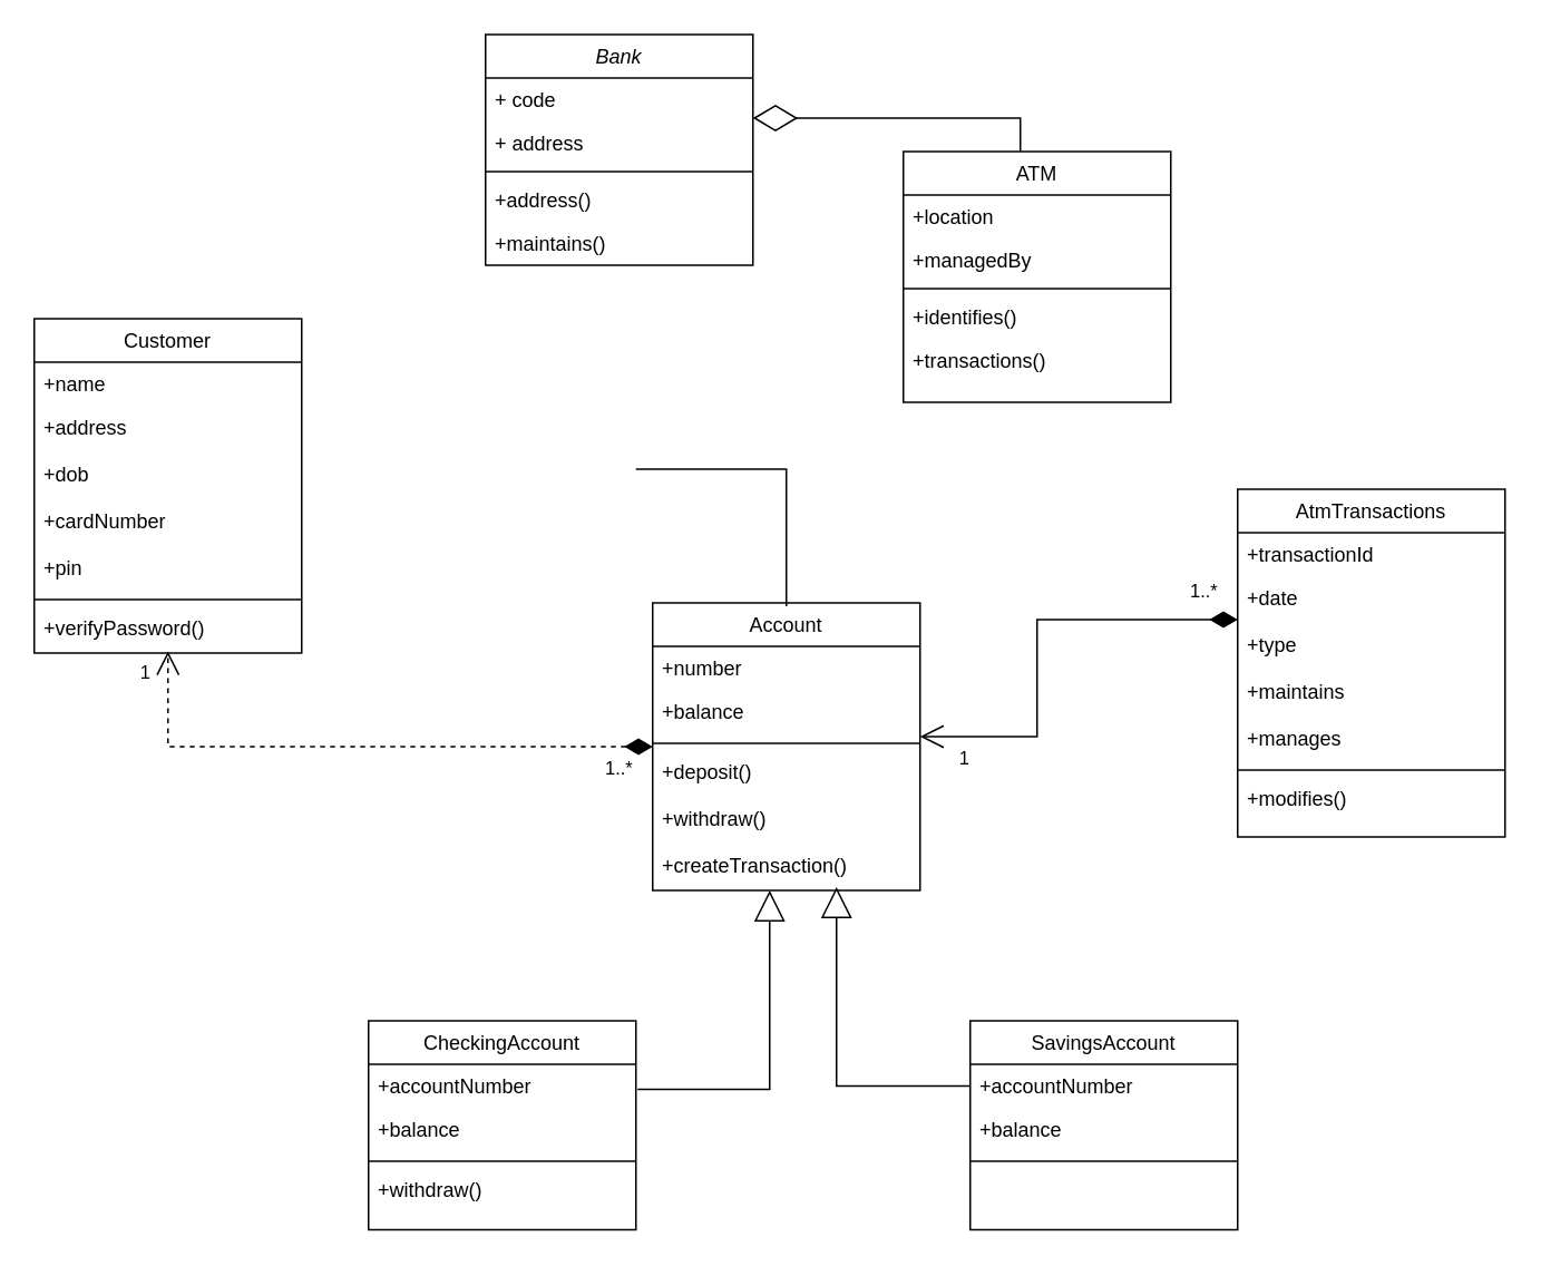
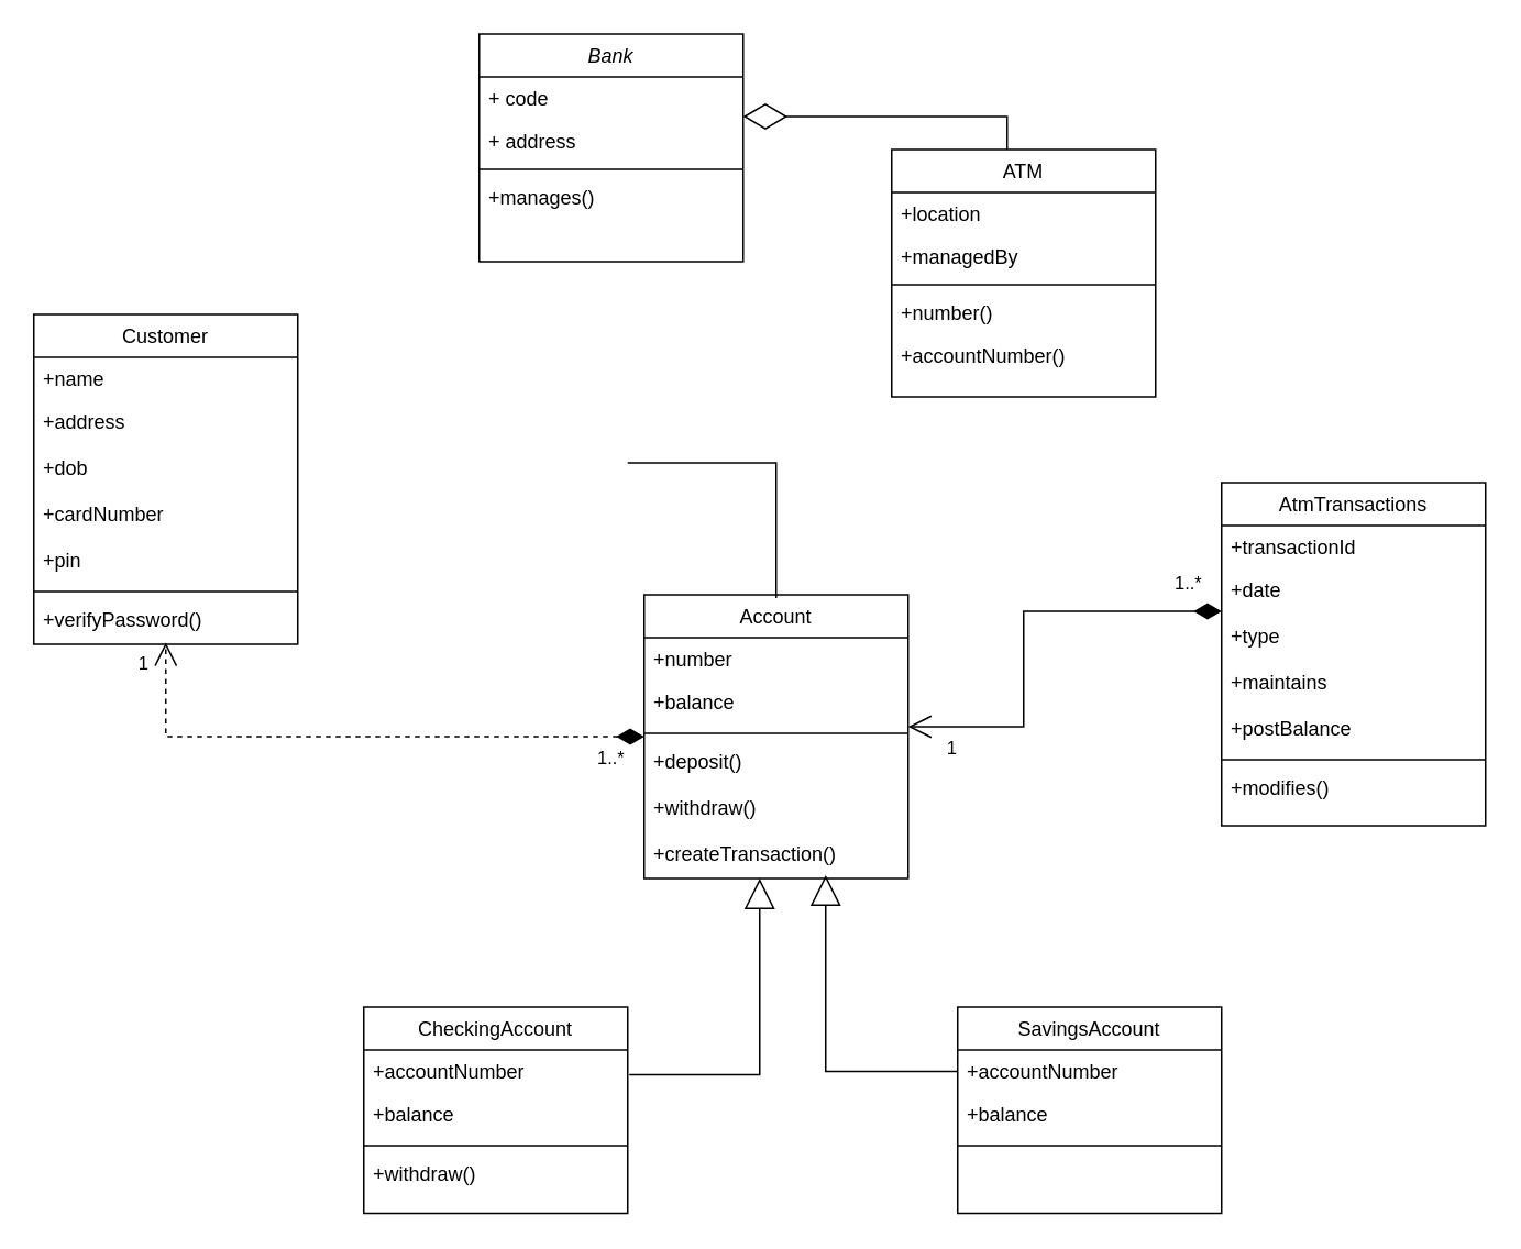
  <mxCell id="0" />
  <mxCell id="1" parent="0" />
  <mxCell id="2" value="Bank" style="swimlane;fontStyle=2;align=center;verticalAlign=top;childLayout=stackLayout;horizontal=1;startSize=26;horizontalStack=0;resizeParent=1;resizeLast=0;collapsible=1;marginBottom=0;rounded=0;shadow=0;strokeWidth=1;" parent="1" vertex="1"><mxGeometry x="290" y="20" width="160" height="138" as="geometry"><mxRectangle x="230" y="140" width="160" height="26" as="alternateBounds" /></mxGeometry></mxCell>
  <mxCell id="3" value="+ code" style="text;align=left;verticalAlign=top;spacingLeft=4;spacingRight=4;overflow=hidden;rotatable=0;points=[[0,0.5],[1,0.5]];portConstraint=eastwest;" parent="2" vertex="1"><mxGeometry y="26" width="160" height="26" as="geometry" /></mxCell>
  <mxCell id="4" value="+ address" style="text;align=left;verticalAlign=top;spacingLeft=4;spacingRight=4;overflow=hidden;rotatable=0;points=[[0,0.5],[1,0.5]];portConstraint=eastwest;rounded=0;shadow=0;html=0;" parent="2" vertex="1"><mxGeometry y="52" width="160" height="26" as="geometry" /></mxCell>
  <mxCell id="5" value="" style="line;html=1;strokeWidth=1;align=left;verticalAlign=middle;spacingTop=-1;spacingLeft=3;spacingRight=3;rotatable=0;labelPosition=right;points=[];portConstraint=eastwest;" parent="2" vertex="1"><mxGeometry y="78" width="160" height="8" as="geometry" /></mxCell>
- <mxCell id="6" value="+address()&#10;" style="text;align=left;verticalAlign=top;spacingLeft=4;spacingRight=4;overflow=hidden;rotatable=0;points=[[0,0.5],[1,0.5]];portConstraint=eastwest;" parent="2" vertex="1"><mxGeometry y="86" width="160" height="26" as="geometry" /></mxCell>
+ <mxCell id="6" value="+manages()&#10;" style="text;align=left;verticalAlign=top;spacingLeft=4;spacingRight=4;overflow=hidden;rotatable=0;points=[[0,0.5],[1,0.5]];portConstraint=eastwest;" parent="2" vertex="1"><mxGeometry y="86" width="160" height="26" as="geometry" /></mxCell>
  <mxCell id="7" value="Customer" style="swimlane;fontStyle=0;align=center;verticalAlign=top;childLayout=stackLayout;horizontal=1;startSize=26;horizontalStack=0;resizeParent=1;resizeLast=0;collapsible=1;marginBottom=0;rounded=0;shadow=0;strokeWidth=1;" parent="1" vertex="1"><mxGeometry x="20" y="190" width="160" height="200" as="geometry"><mxRectangle x="120" y="360" width="160" height="26" as="alternateBounds" /></mxGeometry></mxCell>
  <mxCell id="8" value="+name&#10;&#10;" style="text;align=left;verticalAlign=top;spacingLeft=4;spacingRight=4;overflow=hidden;rotatable=0;points=[[0,0.5],[1,0.5]];portConstraint=eastwest;" parent="7" vertex="1"><mxGeometry y="26" width="160" height="26" as="geometry" /></mxCell>
  <mxCell id="9" value="+address" style="text;align=left;verticalAlign=top;spacingLeft=4;spacingRight=4;overflow=hidden;rotatable=0;points=[[0,0.5],[1,0.5]];portConstraint=eastwest;rounded=0;shadow=0;html=0;" parent="7" vertex="1"><mxGeometry y="52" width="160" height="28" as="geometry" /></mxCell>
  <mxCell id="10" value="+dob&#10;" style="text;align=left;verticalAlign=top;spacingLeft=4;spacingRight=4;overflow=hidden;rotatable=0;points=[[0,0.5],[1,0.5]];portConstraint=eastwest;rounded=0;shadow=0;html=0;" vertex="1" parent="7"><mxGeometry y="80" width="160" height="28" as="geometry" /></mxCell>
  <mxCell id="11" value="+cardNumber&#10;" style="text;align=left;verticalAlign=top;spacingLeft=4;spacingRight=4;overflow=hidden;rotatable=0;points=[[0,0.5],[1,0.5]];portConstraint=eastwest;rounded=0;shadow=0;html=0;" vertex="1" parent="7"><mxGeometry y="108" width="160" height="28" as="geometry" /></mxCell>
  <mxCell id="12" value="+pin" style="text;align=left;verticalAlign=top;spacingLeft=4;spacingRight=4;overflow=hidden;rotatable=0;points=[[0,0.5],[1,0.5]];portConstraint=eastwest;rounded=0;shadow=0;html=0;" vertex="1" parent="7"><mxGeometry y="136" width="160" height="28" as="geometry" /></mxCell>
  <mxCell id="13" value="" style="line;html=1;strokeWidth=1;align=left;verticalAlign=middle;spacingTop=-1;spacingLeft=3;spacingRight=3;rotatable=0;labelPosition=right;points=[];portConstraint=eastwest;" parent="7" vertex="1"><mxGeometry y="164" width="160" height="8" as="geometry" /></mxCell>
  <mxCell id="14" value="+verifyPassword()" style="text;align=left;verticalAlign=top;spacingLeft=4;spacingRight=4;overflow=hidden;rotatable=0;points=[[0,0.5],[1,0.5]];portConstraint=eastwest;fontStyle=0" parent="7" vertex="1"><mxGeometry y="172" width="160" height="26" as="geometry" /></mxCell>
  <mxCell id="15" value="Account" style="swimlane;fontStyle=0;align=center;verticalAlign=top;childLayout=stackLayout;horizontal=1;startSize=26;horizontalStack=0;resizeParent=1;resizeLast=0;collapsible=1;marginBottom=0;rounded=0;shadow=0;strokeWidth=1;" parent="1" vertex="1"><mxGeometry x="390" y="360" width="160" height="172" as="geometry"><mxRectangle x="340" y="380" width="170" height="26" as="alternateBounds" /></mxGeometry></mxCell>
  <mxCell id="16" value="+number" style="text;align=left;verticalAlign=top;spacingLeft=4;spacingRight=4;overflow=hidden;rotatable=0;points=[[0,0.5],[1,0.5]];portConstraint=eastwest;" parent="15" vertex="1"><mxGeometry y="26" width="160" height="26" as="geometry" /></mxCell>
  <mxCell id="17" value="+balance" style="text;align=left;verticalAlign=top;spacingLeft=4;spacingRight=4;overflow=hidden;rotatable=0;points=[[0,0.5],[1,0.5]];portConstraint=eastwest;" vertex="1" parent="15"><mxGeometry y="52" width="160" height="28" as="geometry" /></mxCell>
  <mxCell id="18" value="" style="line;html=1;strokeWidth=1;align=left;verticalAlign=middle;spacingTop=-1;spacingLeft=3;spacingRight=3;rotatable=0;labelPosition=right;points=[];portConstraint=eastwest;" parent="15" vertex="1"><mxGeometry y="80" width="160" height="8" as="geometry" /></mxCell>
  <mxCell id="19" value="+deposit()" style="text;align=left;verticalAlign=top;spacingLeft=4;spacingRight=4;overflow=hidden;rotatable=0;points=[[0,0.5],[1,0.5]];portConstraint=eastwest;" vertex="1" parent="15"><mxGeometry y="88" width="160" height="28" as="geometry" /></mxCell>
  <mxCell id="20" value="+withdraw()" style="text;align=left;verticalAlign=top;spacingLeft=4;spacingRight=4;overflow=hidden;rotatable=0;points=[[0,0.5],[1,0.5]];portConstraint=eastwest;" vertex="1" parent="15"><mxGeometry y="116" width="160" height="28" as="geometry" /></mxCell>
  <mxCell id="21" value="+createTransaction()" style="text;align=left;verticalAlign=top;spacingLeft=4;spacingRight=4;overflow=hidden;rotatable=0;points=[[0,0.5],[1,0.5]];portConstraint=eastwest;" vertex="1" parent="15"><mxGeometry y="144" width="160" height="28" as="geometry" /></mxCell>
  <mxCell id="22" value="ATM" style="swimlane;fontStyle=0;align=center;verticalAlign=top;childLayout=stackLayout;horizontal=1;startSize=26;horizontalStack=0;resizeParent=1;resizeLast=0;collapsible=1;marginBottom=0;rounded=0;shadow=0;strokeWidth=1;" parent="1" vertex="1"><mxGeometry x="540" y="90" width="160" height="150" as="geometry"><mxRectangle x="550" y="140" width="160" height="26" as="alternateBounds" /></mxGeometry></mxCell>
  <mxCell id="23" value="+location" style="text;align=left;verticalAlign=top;spacingLeft=4;spacingRight=4;overflow=hidden;rotatable=0;points=[[0,0.5],[1,0.5]];portConstraint=eastwest;rounded=0;shadow=0;html=0;" parent="22" vertex="1"><mxGeometry y="26" width="160" height="26" as="geometry" /></mxCell>
  <mxCell id="24" value="+managedBy" style="text;align=left;verticalAlign=top;spacingLeft=4;spacingRight=4;overflow=hidden;rotatable=0;points=[[0,0.5],[1,0.5]];portConstraint=eastwest;rounded=0;shadow=0;html=0;" parent="22" vertex="1"><mxGeometry y="52" width="160" height="26" as="geometry" /></mxCell>
  <mxCell id="25" value="" style="line;html=1;strokeWidth=1;align=left;verticalAlign=middle;spacingTop=-1;spacingLeft=3;spacingRight=3;rotatable=0;labelPosition=right;points=[];portConstraint=eastwest;" parent="22" vertex="1"><mxGeometry y="78" width="160" height="8" as="geometry" /></mxCell>
- <mxCell id="26" value="+identifies()" style="text;align=left;verticalAlign=top;spacingLeft=4;spacingRight=4;overflow=hidden;rotatable=0;points=[[0,0.5],[1,0.5]];portConstraint=eastwest;" parent="22" vertex="1"><mxGeometry y="86" width="160" height="26" as="geometry" /></mxCell>
- <mxCell id="27" value="+transactions()" style="text;align=left;verticalAlign=top;spacingLeft=4;spacingRight=4;overflow=hidden;rotatable=0;points=[[0,0.5],[1,0.5]];portConstraint=eastwest;" parent="22" vertex="1"><mxGeometry y="112" width="160" height="26" as="geometry" /></mxCell>
+ <mxCell id="26" value="+number()" style="text;align=left;verticalAlign=top;spacingLeft=4;spacingRight=4;overflow=hidden;rotatable=0;points=[[0,0.5],[1,0.5]];portConstraint=eastwest;" parent="22" vertex="1"><mxGeometry y="86" width="160" height="26" as="geometry" /></mxCell>
+ <mxCell id="27" value="+accountNumber()" style="text;align=left;verticalAlign=top;spacingLeft=4;spacingRight=4;overflow=hidden;rotatable=0;points=[[0,0.5],[1,0.5]];portConstraint=eastwest;" parent="22" vertex="1"><mxGeometry y="112" width="160" height="26" as="geometry" /></mxCell>
  <mxCell id="28" value="AtmTransactions" style="swimlane;fontStyle=0;align=center;verticalAlign=top;childLayout=stackLayout;horizontal=1;startSize=26;horizontalStack=0;resizeParent=1;resizeLast=0;collapsible=1;marginBottom=0;rounded=0;shadow=0;strokeWidth=1;" vertex="1" parent="1"><mxGeometry x="740" y="292" width="160" height="208" as="geometry"><mxRectangle x="340" y="380" width="170" height="26" as="alternateBounds" /></mxGeometry></mxCell>
  <mxCell id="29" value="+transactionId" style="text;align=left;verticalAlign=top;spacingLeft=4;spacingRight=4;overflow=hidden;rotatable=0;points=[[0,0.5],[1,0.5]];portConstraint=eastwest;" vertex="1" parent="28"><mxGeometry y="26" width="160" height="26" as="geometry" /></mxCell>
  <mxCell id="30" value="+date" style="text;align=left;verticalAlign=top;spacingLeft=4;spacingRight=4;overflow=hidden;rotatable=0;points=[[0,0.5],[1,0.5]];portConstraint=eastwest;" vertex="1" parent="28"><mxGeometry y="52" width="160" height="28" as="geometry" /></mxCell>
  <mxCell id="31" value="+type" style="text;align=left;verticalAlign=top;spacingLeft=4;spacingRight=4;overflow=hidden;rotatable=0;points=[[0,0.5],[1,0.5]];portConstraint=eastwest;" vertex="1" parent="28"><mxGeometry y="80" width="160" height="28" as="geometry" /></mxCell>
  <mxCell id="32" value="+maintains&#10;" style="text;align=left;verticalAlign=top;spacingLeft=4;spacingRight=4;overflow=hidden;rotatable=0;points=[[0,0.5],[1,0.5]];portConstraint=eastwest;" vertex="1" parent="28"><mxGeometry y="108" width="160" height="28" as="geometry" /></mxCell>
- <mxCell id="33" value="+manages" style="text;align=left;verticalAlign=top;spacingLeft=4;spacingRight=4;overflow=hidden;rotatable=0;points=[[0,0.5],[1,0.5]];portConstraint=eastwest;" vertex="1" parent="28"><mxGeometry y="136" width="160" height="28" as="geometry" /></mxCell>
+ <mxCell id="33" value="+postBalance" style="text;align=left;verticalAlign=top;spacingLeft=4;spacingRight=4;overflow=hidden;rotatable=0;points=[[0,0.5],[1,0.5]];portConstraint=eastwest;" vertex="1" parent="28"><mxGeometry y="136" width="160" height="28" as="geometry" /></mxCell>
  <mxCell id="34" value="" style="line;html=1;strokeWidth=1;align=left;verticalAlign=middle;spacingTop=-1;spacingLeft=3;spacingRight=3;rotatable=0;labelPosition=right;points=[];portConstraint=eastwest;" vertex="1" parent="28"><mxGeometry y="164" width="160" height="8" as="geometry" /></mxCell>
  <mxCell id="35" value="+modifies()" style="text;align=left;verticalAlign=top;spacingLeft=4;spacingRight=4;overflow=hidden;rotatable=0;points=[[0,0.5],[1,0.5]];portConstraint=eastwest;" vertex="1" parent="28"><mxGeometry y="172" width="160" height="28" as="geometry" /></mxCell>
  <mxCell id="36" value="CheckingAccount" style="swimlane;fontStyle=0;align=center;verticalAlign=top;childLayout=stackLayout;horizontal=1;startSize=26;horizontalStack=0;resizeParent=1;resizeLast=0;collapsible=1;marginBottom=0;rounded=0;shadow=0;strokeWidth=1;" vertex="1" parent="1"><mxGeometry x="220" y="610" width="160" height="125" as="geometry"><mxRectangle x="340" y="380" width="170" height="26" as="alternateBounds" /></mxGeometry></mxCell>
  <mxCell id="37" value="+accountNumber" style="text;align=left;verticalAlign=top;spacingLeft=4;spacingRight=4;overflow=hidden;rotatable=0;points=[[0,0.5],[1,0.5]];portConstraint=eastwest;" vertex="1" parent="36"><mxGeometry y="26" width="160" height="26" as="geometry" /></mxCell>
  <mxCell id="38" value="+balance" style="text;align=left;verticalAlign=top;spacingLeft=4;spacingRight=4;overflow=hidden;rotatable=0;points=[[0,0.5],[1,0.5]];portConstraint=eastwest;" vertex="1" parent="36"><mxGeometry y="52" width="160" height="28" as="geometry" /></mxCell>
  <mxCell id="39" value="" style="line;html=1;strokeWidth=1;align=left;verticalAlign=middle;spacingTop=-1;spacingLeft=3;spacingRight=3;rotatable=0;labelPosition=right;points=[];portConstraint=eastwest;" vertex="1" parent="36"><mxGeometry y="80" width="160" height="8" as="geometry" /></mxCell>
  <mxCell id="40" value="+withdraw()" style="text;align=left;verticalAlign=top;spacingLeft=4;spacingRight=4;overflow=hidden;rotatable=0;points=[[0,0.5],[1,0.5]];portConstraint=eastwest;" vertex="1" parent="36"><mxGeometry y="88" width="160" height="28" as="geometry" /></mxCell>
  <mxCell id="41" value="SavingsAccount" style="swimlane;fontStyle=0;align=center;verticalAlign=top;childLayout=stackLayout;horizontal=1;startSize=26;horizontalStack=0;resizeParent=1;resizeLast=0;collapsible=1;marginBottom=0;rounded=0;shadow=0;strokeWidth=1;" vertex="1" parent="1"><mxGeometry x="580" y="610" width="160" height="125" as="geometry"><mxRectangle x="340" y="380" width="170" height="26" as="alternateBounds" /></mxGeometry></mxCell>
  <mxCell id="42" value="+accountNumber" style="text;align=left;verticalAlign=top;spacingLeft=4;spacingRight=4;overflow=hidden;rotatable=0;points=[[0,0.5],[1,0.5]];portConstraint=eastwest;" vertex="1" parent="41"><mxGeometry y="26" width="160" height="26" as="geometry" /></mxCell>
  <mxCell id="43" value="+balance" style="text;align=left;verticalAlign=top;spacingLeft=4;spacingRight=4;overflow=hidden;rotatable=0;points=[[0,0.5],[1,0.5]];portConstraint=eastwest;" vertex="1" parent="41"><mxGeometry y="52" width="160" height="28" as="geometry" /></mxCell>
  <mxCell id="44" value="" style="line;html=1;strokeWidth=1;align=left;verticalAlign=middle;spacingTop=-1;spacingLeft=3;spacingRight=3;rotatable=0;labelPosition=right;points=[];portConstraint=eastwest;" vertex="1" parent="41"><mxGeometry y="80" width="160" height="8" as="geometry" /></mxCell>
  <mxCell id="45" value="" style="endArrow=diamondThin;endFill=0;endSize=24;html=1;rounded=0;edgeStyle=orthogonalEdgeStyle;" edge="1" parent="1"><mxGeometry width="160" relative="1" as="geometry"><mxPoint x="610" y="90" as="sourcePoint" /><mxPoint x="450" y="70" as="targetPoint" /><Array as="points"><mxPoint x="610" y="70" /></Array></mxGeometry></mxCell>
- <mxCell id="46" value="+maintains()" style="text;align=left;verticalAlign=top;spacingLeft=4;spacingRight=4;overflow=hidden;rotatable=0;points=[[0,0.5],[1,0.5]];portConstraint=eastwest;" vertex="1" parent="1"><mxGeometry x="290" y="132" width="160" height="26" as="geometry" /></mxCell>
  <mxCell id="47" value="" style="endArrow=none;html=1;rounded=0;edgeStyle=orthogonalEdgeStyle;" edge="1" parent="1"><mxGeometry width="50" height="50" relative="1" as="geometry"><mxPoint x="470" y="362" as="sourcePoint" /><mxPoint x="380" y="280" as="targetPoint" /><Array as="points"><mxPoint x="470" y="362" /><mxPoint x="470" y="280" /></Array></mxGeometry></mxCell>
  <mxCell id="48" value="" style="endArrow=open;html=1;endSize=12;startArrow=diamondThin;startSize=14;startFill=1;edgeStyle=orthogonalEdgeStyle;rounded=0;exitX=0;exitY=-0.071;exitDx=0;exitDy=0;exitPerimeter=0;entryX=0.5;entryY=1.038;entryDx=0;entryDy=0;entryPerimeter=0;dashed=1;" edge="1" parent="1" source="19" target="14"><mxGeometry x="-0.078" relative="1" as="geometry"><mxPoint x="480" y="370" as="sourcePoint" /><mxPoint x="640" y="370" as="targetPoint" /><mxPoint as="offset" /></mxGeometry></mxCell>
  <mxCell id="49" value="1..*" style="edgeLabel;resizable=0;html=1;align=left;verticalAlign=top;" connectable="0" vertex="1" parent="48"><mxGeometry x="-1" relative="1" as="geometry"><mxPoint x="-30" as="offset" /></mxGeometry></mxCell>
  <mxCell id="50" value="1" style="edgeLabel;resizable=0;html=1;align=right;verticalAlign=top;" connectable="0" vertex="1" parent="48"><mxGeometry x="1" relative="1" as="geometry"><mxPoint x="-10" as="offset" /></mxGeometry></mxCell>
  <mxCell id="51" value="" style="endArrow=block;endSize=16;endFill=0;html=1;rounded=0;edgeStyle=orthogonalEdgeStyle;exitX=0;exitY=0.5;exitDx=0;exitDy=0;" edge="1" parent="1" source="42"><mxGeometry width="160" relative="1" as="geometry"><mxPoint x="560" y="639" as="sourcePoint" /><mxPoint x="500" y="530" as="targetPoint" /><Array as="points"><mxPoint x="500" y="649" /></Array></mxGeometry></mxCell>
  <mxCell id="52" value="" style="endArrow=block;endSize=16;endFill=0;html=1;rounded=0;edgeStyle=orthogonalEdgeStyle;" edge="1" parent="1"><mxGeometry width="160" relative="1" as="geometry"><mxPoint x="381" y="651" as="sourcePoint" /><mxPoint x="460" y="532" as="targetPoint" /><Array as="points"><mxPoint x="381" y="651" /><mxPoint x="460" y="651" /></Array></mxGeometry></mxCell>
  <mxCell id="53" value="" style="endArrow=open;html=1;endSize=12;startArrow=diamondThin;startSize=14;startFill=1;edgeStyle=orthogonalEdgeStyle;rounded=0;entryX=1;entryY=1;entryDx=0;entryDy=0;entryPerimeter=0;" edge="1" parent="1" target="17"><mxGeometry x="-0.078" relative="1" as="geometry"><mxPoint x="740" y="370" as="sourcePoint" /><mxPoint x="560" y="439.998" as="targetPoint" /><Array as="points"><mxPoint x="740" y="370" /><mxPoint x="620" y="370" /><mxPoint x="620" y="440" /></Array><mxPoint as="offset" /></mxGeometry></mxCell>
  <mxCell id="54" value="1..*" style="edgeLabel;resizable=0;html=1;align=left;verticalAlign=top;" connectable="0" vertex="1" parent="53"><mxGeometry x="-1" relative="1" as="geometry"><mxPoint x="-30" y="-30" as="offset" /></mxGeometry></mxCell>
  <mxCell id="55" value="1" style="edgeLabel;resizable=0;html=1;align=right;verticalAlign=top;" connectable="0" vertex="1" parent="53"><mxGeometry x="1" relative="1" as="geometry"><mxPoint x="30" as="offset" /></mxGeometry></mxCell>
